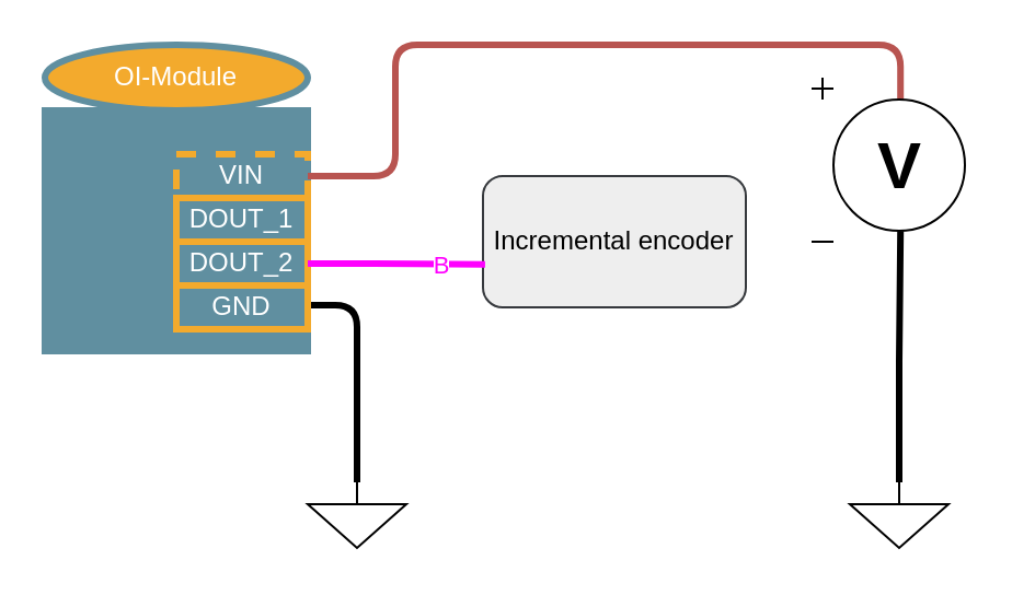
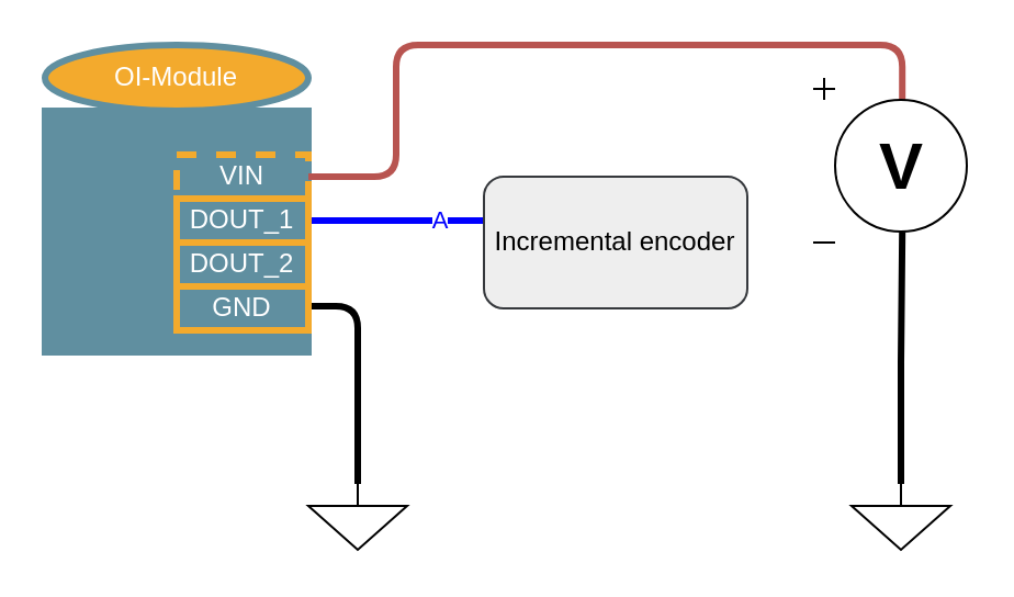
  <mxCell id="0" />
  <mxCell id="1" parent="0" />
  <mxCell id="2" value="OI-Module" style="ellipse;whiteSpace=wrap;html=1;fillColor=#F3AA2D;fontColor=#FFFFFF;strokeColor=#608FA0;strokeWidth=3;" parent="1" vertex="1"><mxGeometry x="20" y="20" width="120" height="30" as="geometry" /></mxCell>
  <mxCell id="3" value="" style="rounded=0;whiteSpace=wrap;html=1;fillColor=#608FA0;strokeColor=#608FA0;fontColor=#ffffff;strokeWidth=3;" parent="1" vertex="1"><mxGeometry x="20" y="50" width="120" height="110" as="geometry" /></mxCell>
+ <mxCell id="4" style="edgeStyle=orthogonalEdgeStyle;rounded=1;orthogonalLoop=1;jettySize=auto;html=1;exitX=1;exitY=0.5;exitDx=0;exitDy=0;endArrow=none;endFill=0;fillColor=#f8cecc;strokeColor=#0000FF;strokeWidth=3;curved=0;entryX=0.017;entryY=0.333;entryDx=0;entryDy=0;entryPerimeter=0;" parent="1" source="6" target="17" edge="1"><mxGeometry relative="1" as="geometry"><mxPoint x="200" y="100" as="targetPoint" /></mxGeometry></mxCell>
+ <mxCell id="5" value="A" style="edgeLabel;html=1;align=center;verticalAlign=middle;resizable=0;points=[];fontColor=#0000FF;" vertex="1" connectable="0" parent="4"><mxGeometry x="-0.139" relative="1" as="geometry"><mxPoint x="25" as="offset" /></mxGeometry></mxCell>
  <mxCell id="6" value="DOUT_1" style="rounded=0;whiteSpace=wrap;html=1;strokeColor=#F3AA2D;strokeWidth=3;fillColor=none;fontColor=#FFFFFF;" parent="1" vertex="1"><mxGeometry x="80" y="90" width="60" height="20" as="geometry" /></mxCell>
  <mxCell id="7" value="VIN" style="rounded=0;whiteSpace=wrap;html=1;strokeColor=#F3AA2D;strokeWidth=3;fillColor=none;fontColor=#FFFFFF;dashed=1;" parent="1" vertex="1"><mxGeometry x="80" y="70" width="60" height="20" as="geometry" /></mxCell>
  <mxCell id="8" style="edgeStyle=orthogonalEdgeStyle;rounded=1;orthogonalLoop=1;jettySize=auto;html=1;entryX=0.5;entryY=0;entryDx=0;entryDy=0;entryPerimeter=0;endArrow=none;endFill=0;strokeWidth=3;curved=0;" parent="1" source="9" target="10" edge="1"><mxGeometry relative="1" as="geometry"><mxPoint x="160" y="160.833" as="targetPoint" /><Array as="points"><mxPoint x="163" y="139" /></Array></mxGeometry></mxCell>
  <mxCell id="9" value="GND" style="rounded=0;whiteSpace=wrap;html=1;strokeColor=#F3AA2D;strokeWidth=3;fillColor=none;fontColor=#FFFFFF;" parent="1" vertex="1"><mxGeometry x="80" y="130" width="60" height="20" as="geometry" /></mxCell>
  <mxCell id="10" value="" style="pointerEvents=1;verticalLabelPosition=bottom;shadow=0;dashed=0;align=center;html=1;verticalAlign=top;shape=mxgraph.electrical.signal_sources.signal_ground;" parent="1" vertex="1"><mxGeometry x="140" y="220" width="45" height="30" as="geometry" /></mxCell>
  <mxCell id="11" style="edgeStyle=orthogonalEdgeStyle;rounded=1;orthogonalLoop=1;jettySize=auto;html=1;exitX=0.58;exitY=0.135;exitDx=0;exitDy=0;exitPerimeter=0;entryX=1;entryY=0.5;entryDx=0;entryDy=0;endArrow=none;endFill=0;fillColor=#f8cecc;strokeColor=#b85450;strokeWidth=3;curved=0;" parent="1" source="12" target="7" edge="1"><mxGeometry relative="1" as="geometry"><Array as="points"><mxPoint x="411" y="20" /><mxPoint x="180" y="20" /><mxPoint x="180" y="80" /></Array></mxGeometry></mxCell>
  <mxCell id="12" value="" style="pointerEvents=1;verticalLabelPosition=bottom;shadow=0;dashed=0;align=center;html=1;verticalAlign=top;shape=mxgraph.electrical.signal_sources.dc_source_1;" parent="1" vertex="1"><mxGeometry x="370" y="35" width="70" height="75" as="geometry" /></mxCell>
  <mxCell id="13" value="V" style="text;html=1;align=center;verticalAlign=middle;resizable=0;points=[];autosize=1;strokeColor=none;fillColor=none;fontStyle=1;fontSize=30;" parent="1" vertex="1"><mxGeometry x="390" y="50" width="40" height="50" as="geometry" /></mxCell>
  <mxCell id="14" value="" style="edgeStyle=orthogonalEdgeStyle;rounded=0;orthogonalLoop=1;jettySize=auto;html=1;endArrow=none;endFill=0;entryX=0.58;entryY=0.935;entryDx=0;entryDy=0;entryPerimeter=0;strokeWidth=3;" parent="1" source="15" target="12" edge="1"><mxGeometry relative="1" as="geometry" /></mxCell>
  <mxCell id="15" value="" style="pointerEvents=1;verticalLabelPosition=bottom;shadow=0;dashed=0;align=center;html=1;verticalAlign=top;shape=mxgraph.electrical.signal_sources.signal_ground;" parent="1" vertex="1"><mxGeometry x="387.5" y="220" width="45" height="30" as="geometry" /></mxCell>
  <mxCell id="16" value="DOUT_2" style="rounded=0;whiteSpace=wrap;html=1;strokeColor=#F3AA2D;strokeWidth=3;fillColor=none;fontColor=#FFFFFF;" vertex="1" parent="1"><mxGeometry x="80" y="110" width="60" height="20" as="geometry" /></mxCell>
  <mxCell id="17" value="Incremental encoder" style="rounded=1;whiteSpace=wrap;html=1;fillColor=#eeeeee;strokeColor=#36393d;" vertex="1" parent="1"><mxGeometry x="220" y="80" width="120" height="60" as="geometry" /></mxCell>
- <mxCell id="18" style="edgeStyle=orthogonalEdgeStyle;rounded=1;orthogonalLoop=1;jettySize=auto;html=1;exitX=1;exitY=0.5;exitDx=0;exitDy=0;endArrow=none;endFill=0;fillColor=#f8cecc;strokeColor=#FF00FF;strokeWidth=3;curved=0;entryX=0.008;entryY=0.672;entryDx=0;entryDy=0;entryPerimeter=0;" edge="1" parent="1" source="16" target="17"><mxGeometry relative="1" as="geometry"><mxPoint x="150" y="110" as="sourcePoint" /><mxPoint x="232" y="110" as="targetPoint" /><Array as="points"><mxPoint x="180" y="120" /></Array></mxGeometry></mxCell>
- <mxCell id="19" value="B" style="edgeLabel;html=1;align=center;verticalAlign=middle;resizable=0;points=[];fontColor=#FF00FF;" vertex="1" connectable="0" parent="18"><mxGeometry x="-0.07" relative="1" as="geometry"><mxPoint x="22" as="offset" /></mxGeometry></mxCell>
